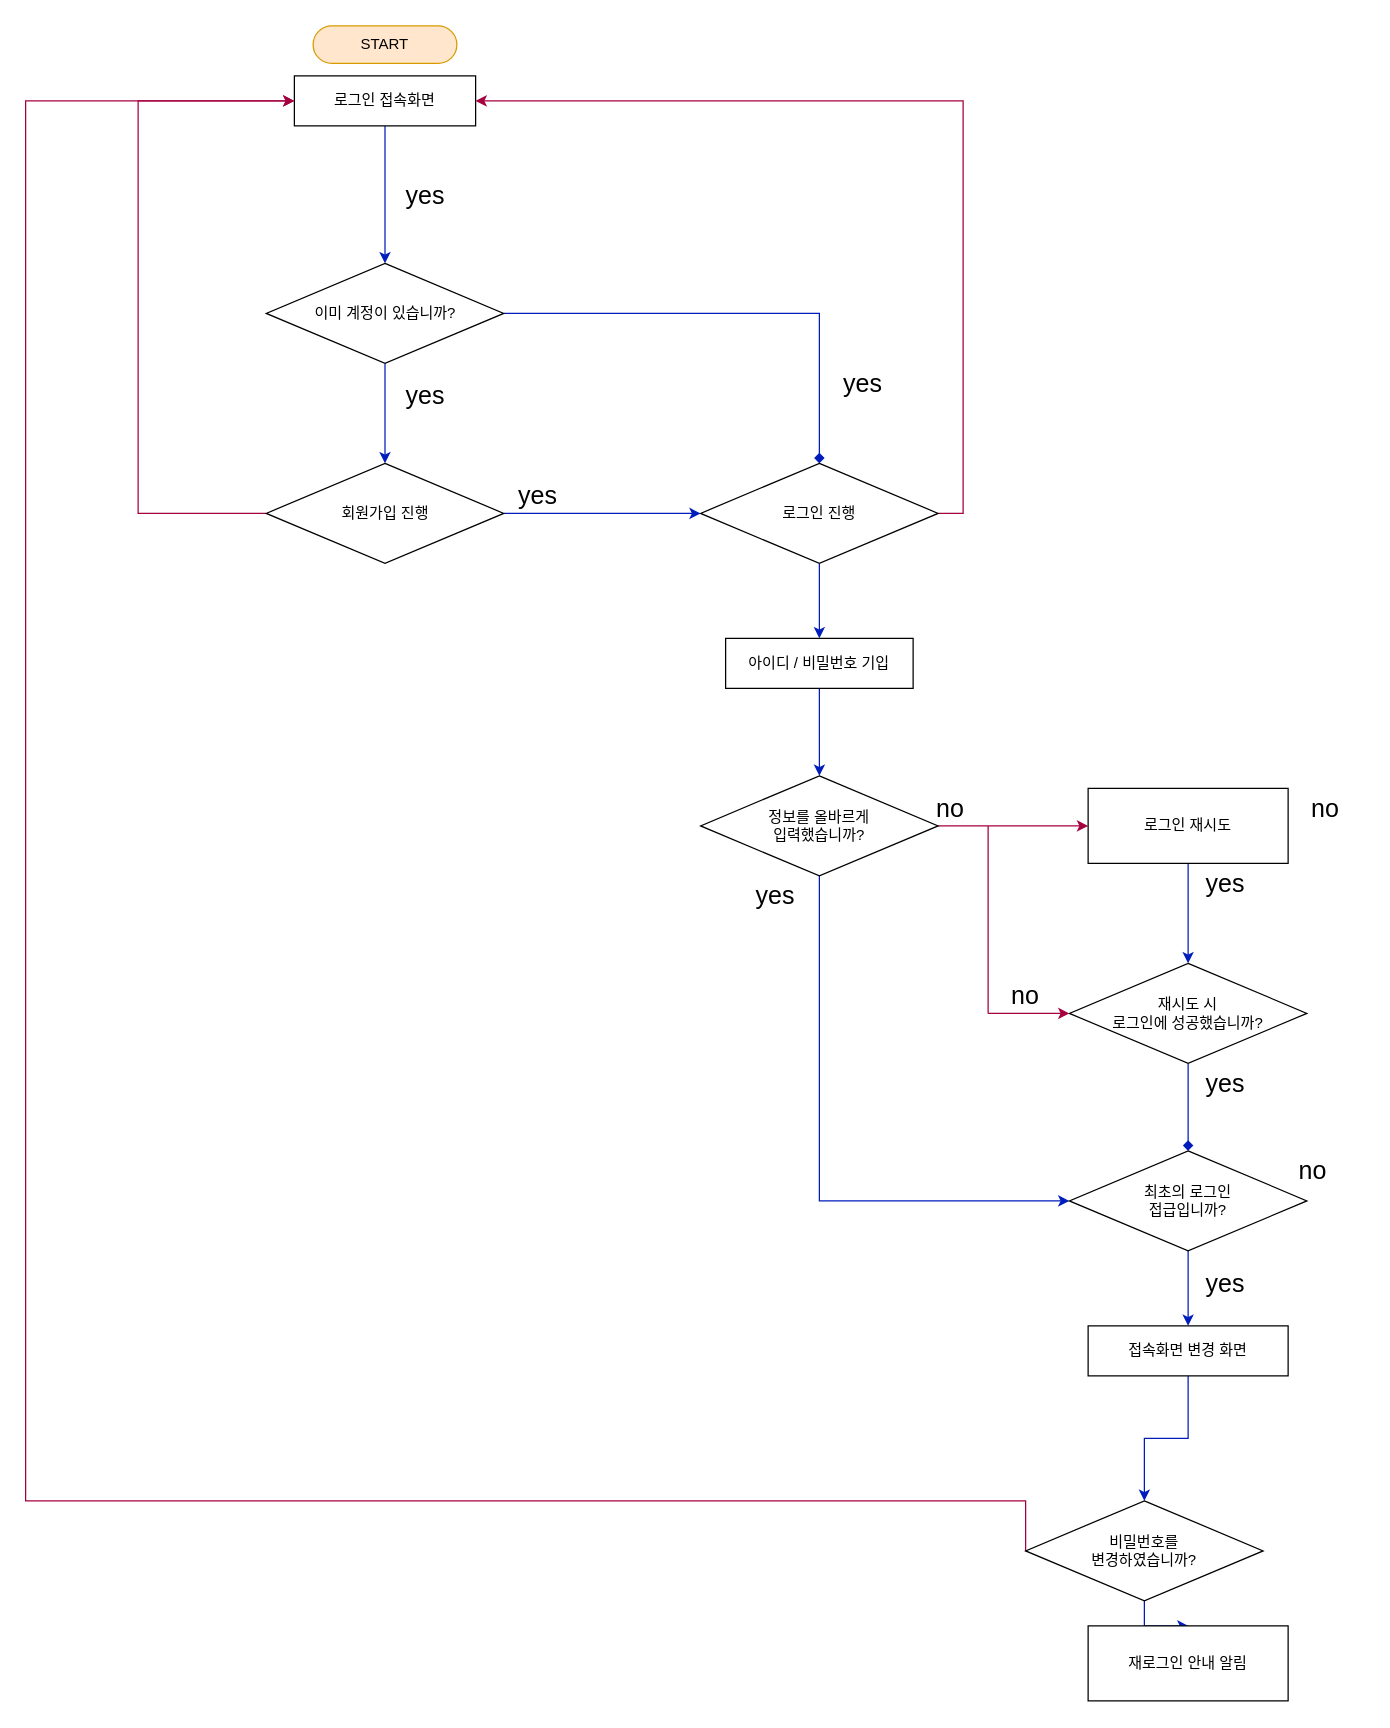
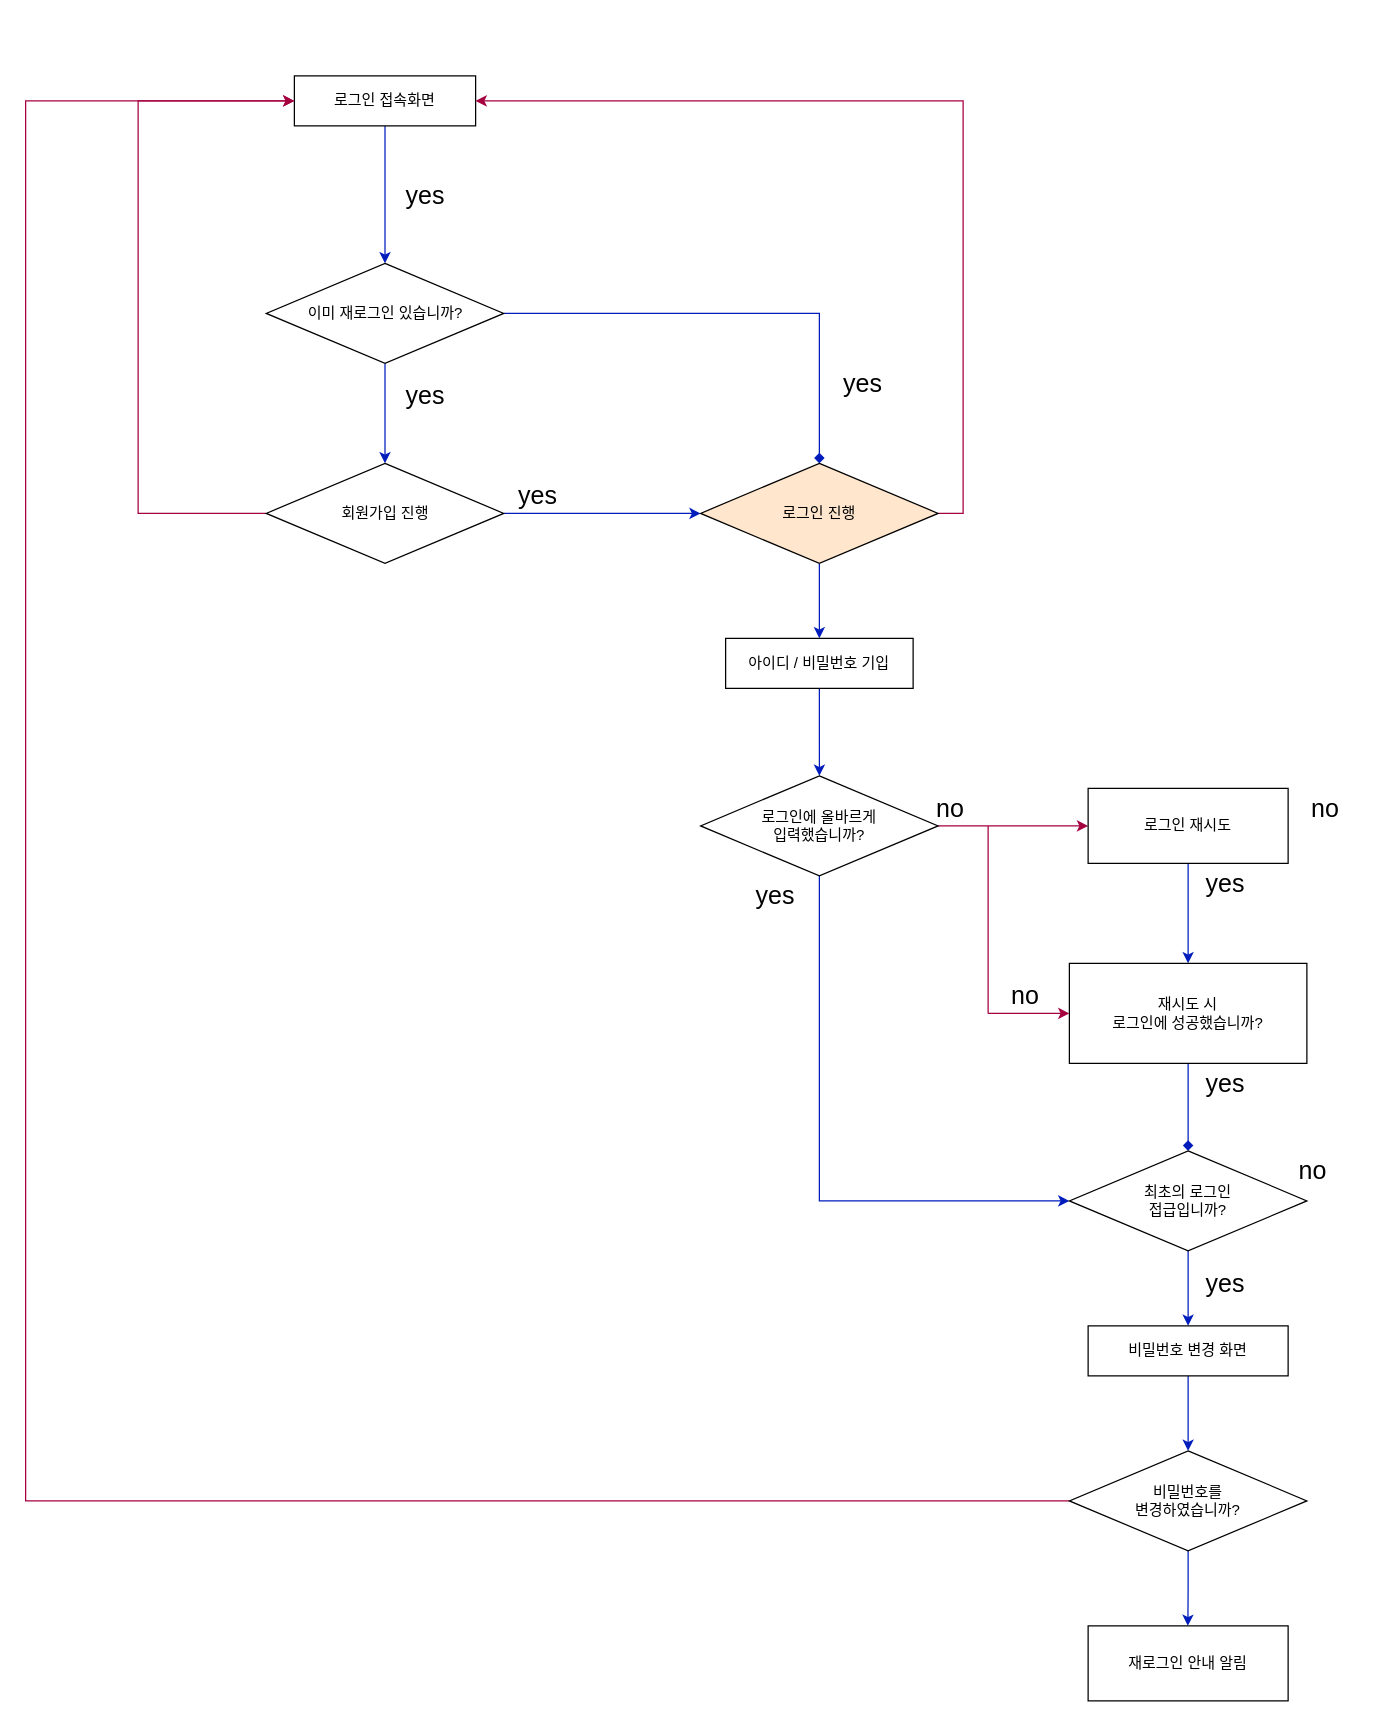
  <mxCell id="0" />
  <mxCell id="1" parent="0" />
  <mxCell id="2" style="edgeStyle=orthogonalEdgeStyle;rounded=0;orthogonalLoop=1;jettySize=auto;html=1;fillColor=#0050ef;strokeColor=#001DBC;" edge="1" parent="1" source="3" target="7"><mxGeometry relative="1" as="geometry"><mxPoint x="307.5" y="220" as="targetPoint" /></mxGeometry></mxCell>
  <mxCell id="3" value="로그인 접속화면" style="rounded=0;whiteSpace=wrap;html=1;" vertex="1" parent="1"><mxGeometry x="235" y="60" width="145" height="40" as="geometry" /></mxCell>
- <mxCell id="4" value="START" style="rounded=1;whiteSpace=wrap;html=1;fillColor=#ffe6cc;strokeColor=#d79b00;arcSize=50;" vertex="1" parent="1"><mxGeometry x="250" y="20" width="115" height="30" as="geometry" /></mxCell>
  <mxCell id="5" value="" style="edgeStyle=orthogonalEdgeStyle;rounded=0;orthogonalLoop=1;jettySize=auto;html=1;fillColor=#0050ef;strokeColor=#001DBC;" edge="1" parent="1" source="7" target="10"><mxGeometry relative="1" as="geometry" /></mxCell>
  <mxCell id="6" style="edgeStyle=orthogonalEdgeStyle;rounded=0;orthogonalLoop=1;jettySize=auto;html=1;exitX=1;exitY=0.5;exitDx=0;exitDy=0;fillColor=#0050ef;strokeColor=#001DBC;endArrow=diamond;" edge="1" parent="1" source="7" target="13"><mxGeometry relative="1" as="geometry" /></mxCell>
- <mxCell id="7" value="이미 계정이 있습니까?" style="rhombus;whiteSpace=wrap;html=1;" vertex="1" parent="1"><mxGeometry x="212.5" y="210" width="190" height="80" as="geometry" /></mxCell>
+ <mxCell id="7" value="이미 재로그인 있습니까?" style="rhombus;whiteSpace=wrap;html=1;" vertex="1" parent="1"><mxGeometry x="212.5" y="210" width="190" height="80" as="geometry" /></mxCell>
  <mxCell id="8" style="edgeStyle=orthogonalEdgeStyle;rounded=0;orthogonalLoop=1;jettySize=auto;html=1;exitX=0;exitY=0.5;exitDx=0;exitDy=0;entryX=0;entryY=0.5;entryDx=0;entryDy=0;fillColor=#d80073;strokeColor=#A50040;" edge="1" parent="1" source="10" target="3"><mxGeometry relative="1" as="geometry"><Array as="points"><mxPoint x="110" y="410" /><mxPoint x="110" y="80" /></Array></mxGeometry></mxCell>
  <mxCell id="9" style="edgeStyle=orthogonalEdgeStyle;rounded=0;orthogonalLoop=1;jettySize=auto;html=1;exitX=1;exitY=0.5;exitDx=0;exitDy=0;fillColor=#0050ef;strokeColor=#001DBC;" edge="1" parent="1" source="10" target="13"><mxGeometry relative="1" as="geometry" /></mxCell>
  <mxCell id="10" value="회원가입 진행" style="rhombus;whiteSpace=wrap;html=1;" vertex="1" parent="1"><mxGeometry x="212.5" y="370" width="190" height="80" as="geometry" /></mxCell>
  <mxCell id="11" style="edgeStyle=orthogonalEdgeStyle;rounded=0;orthogonalLoop=1;jettySize=auto;html=1;exitX=1;exitY=0.5;exitDx=0;exitDy=0;entryX=1;entryY=0.5;entryDx=0;entryDy=0;fillColor=#d80073;strokeColor=#A50040;" edge="1" parent="1" source="13" target="3"><mxGeometry relative="1" as="geometry" /></mxCell>
  <mxCell id="12" style="edgeStyle=orthogonalEdgeStyle;rounded=0;orthogonalLoop=1;jettySize=auto;html=1;exitX=0.5;exitY=1;exitDx=0;exitDy=0;fillColor=#0050ef;strokeColor=#001DBC;" edge="1" parent="1" source="13" target="15"><mxGeometry relative="1" as="geometry"><mxPoint x="655.421" y="540" as="targetPoint" /></mxGeometry></mxCell>
- <mxCell id="13" value="로그인 진행" style="rhombus;whiteSpace=wrap;html=1;" vertex="1" parent="1"><mxGeometry x="560" y="370" width="190" height="80" as="geometry" /></mxCell>
+ <mxCell id="13" value="로그인 진행" style="rhombus;whiteSpace=wrap;html=1;fillColor=#ffe6cc;" vertex="1" parent="1"><mxGeometry x="560" y="370" width="190" height="80" as="geometry" /></mxCell>
  <mxCell id="14" style="edgeStyle=orthogonalEdgeStyle;rounded=0;orthogonalLoop=1;jettySize=auto;html=1;exitX=0.5;exitY=1;exitDx=0;exitDy=0;fillColor=#0050ef;strokeColor=#001DBC;" edge="1" parent="1" source="15"><mxGeometry relative="1" as="geometry"><mxPoint x="655.021" y="620" as="targetPoint" /></mxGeometry></mxCell>
  <mxCell id="15" value="아이디 / 비밀번호 기입" style="rounded=0;whiteSpace=wrap;html=1;" vertex="1" parent="1"><mxGeometry x="580" y="510" width="150" height="40" as="geometry" /></mxCell>
  <mxCell id="16" style="edgeStyle=orthogonalEdgeStyle;rounded=0;orthogonalLoop=1;jettySize=auto;html=1;exitX=1;exitY=0.5;exitDx=0;exitDy=0;fillColor=#d80073;strokeColor=#A50040;" edge="1" parent="1" source="18" target="20"><mxGeometry relative="1" as="geometry"><mxPoint x="820" y="660.333" as="targetPoint" /></mxGeometry></mxCell>
  <mxCell id="17" style="edgeStyle=orthogonalEdgeStyle;rounded=0;orthogonalLoop=1;jettySize=auto;html=1;exitX=0.5;exitY=1;exitDx=0;exitDy=0;entryX=0;entryY=0.5;entryDx=0;entryDy=0;fillColor=#0050ef;strokeColor=#001DBC;" edge="1" parent="1" source="18" target="24"><mxGeometry relative="1" as="geometry" /></mxCell>
- <mxCell id="18" value="정보를 올바르게&lt;div&gt;입력했습니까?&lt;/div&gt;" style="rhombus;whiteSpace=wrap;html=1;" vertex="1" parent="1"><mxGeometry x="560" y="620" width="190" height="80" as="geometry" /></mxCell>
+ <mxCell id="18" value="로그인에 올바르게&lt;div&gt;입력했습니까?&lt;/div&gt;" style="rhombus;whiteSpace=wrap;html=1;" vertex="1" parent="1"><mxGeometry x="560" y="620" width="190" height="80" as="geometry" /></mxCell>
  <mxCell id="19" style="edgeStyle=orthogonalEdgeStyle;rounded=0;orthogonalLoop=1;jettySize=auto;html=1;exitX=0.5;exitY=1;exitDx=0;exitDy=0;entryX=0.5;entryY=0;entryDx=0;entryDy=0;fillColor=#0050ef;strokeColor=#001DBC;" edge="1" parent="1" source="20" target="22"><mxGeometry relative="1" as="geometry" /></mxCell>
  <mxCell id="20" value="로그인 재시도" style="rounded=0;whiteSpace=wrap;html=1;" vertex="1" parent="1"><mxGeometry x="870" y="630" width="160" height="60" as="geometry" /></mxCell>
  <mxCell id="21" style="edgeStyle=orthogonalEdgeStyle;rounded=0;orthogonalLoop=1;jettySize=auto;html=1;exitX=0.5;exitY=1;exitDx=0;exitDy=0;entryX=0.5;entryY=0;entryDx=0;entryDy=0;fillColor=#0050ef;strokeColor=#001DBC;endArrow=diamond;" edge="1" parent="1" source="22" target="24"><mxGeometry relative="1" as="geometry" /></mxCell>
- <mxCell id="22" value="&lt;div&gt;재시도 시&lt;/div&gt;&lt;span style=&quot;background-color: initial;&quot;&gt;로그인에 성공했습니까?&lt;/span&gt;" style="rhombus;whiteSpace=wrap;html=1;" vertex="1" parent="1"><mxGeometry x="855" y="770" width="190" height="80" as="geometry" /></mxCell>
+ <mxCell id="22" value="&lt;div&gt;재시도 시&lt;/div&gt;&lt;span style=&quot;background-color: initial;&quot;&gt;로그인에 성공했습니까?&lt;/span&gt;" style="whiteSpace=wrap;html=1;rounded=0;" vertex="1" parent="1"><mxGeometry x="855" y="770" width="190" height="80" as="geometry" /></mxCell>
  <mxCell id="23" style="edgeStyle=orthogonalEdgeStyle;rounded=0;orthogonalLoop=1;jettySize=auto;html=1;exitX=0.5;exitY=1;exitDx=0;exitDy=0;fillColor=#0050ef;strokeColor=#001DBC;" edge="1" parent="1" source="24" target="28"><mxGeometry relative="1" as="geometry"><mxPoint x="950.241" y="1050" as="targetPoint" /></mxGeometry></mxCell>
  <mxCell id="24" value="최초의 로그인&lt;div&gt;접급입니까?&lt;/div&gt;" style="rhombus;whiteSpace=wrap;html=1;" vertex="1" parent="1"><mxGeometry x="855" y="920" width="190" height="80" as="geometry" /></mxCell>
  <mxCell id="25" value="" style="endArrow=classic;html=1;rounded=0;entryX=0;entryY=0.5;entryDx=0;entryDy=0;fillColor=#d80073;strokeColor=#A50040;" edge="1" parent="1" target="22"><mxGeometry width="50" height="50" relative="1" as="geometry"><mxPoint x="790" y="810" as="sourcePoint" /><mxPoint x="880" y="710" as="targetPoint" /></mxGeometry></mxCell>
  <mxCell id="26" value="" style="endArrow=none;html=1;rounded=0;fillColor=#d80073;strokeColor=#A50040;" edge="1" parent="1"><mxGeometry width="50" height="50" relative="1" as="geometry"><mxPoint x="790" y="810" as="sourcePoint" /><mxPoint x="790" y="660" as="targetPoint" /></mxGeometry></mxCell>
  <mxCell id="27" style="edgeStyle=orthogonalEdgeStyle;rounded=0;orthogonalLoop=1;jettySize=auto;html=1;exitX=0.5;exitY=1;exitDx=0;exitDy=0;entryX=0.5;entryY=0;entryDx=0;entryDy=0;fillColor=#0050ef;strokeColor=#001DBC;" edge="1" parent="1" source="28" target="31"><mxGeometry relative="1" as="geometry"><mxPoint x="950.286" y="1140" as="targetPoint" /></mxGeometry></mxCell>
- <mxCell id="28" value="접속화면 변경 화면" style="rounded=0;whiteSpace=wrap;html=1;" vertex="1" parent="1"><mxGeometry x="870" y="1060" width="160" height="40" as="geometry" /></mxCell>
+ <mxCell id="28" value="비밀번호 변경 화면" style="rounded=0;whiteSpace=wrap;html=1;" vertex="1" parent="1"><mxGeometry x="870" y="1060" width="160" height="40" as="geometry" /></mxCell>
  <mxCell id="29" style="edgeStyle=orthogonalEdgeStyle;rounded=0;orthogonalLoop=1;jettySize=auto;html=1;exitX=0.5;exitY=1;exitDx=0;exitDy=0;fillColor=#0050ef;strokeColor=#001DBC;" edge="1" parent="1" source="31"><mxGeometry relative="1" as="geometry"><mxPoint x="949.8" y="1300" as="targetPoint" /></mxGeometry></mxCell>
  <mxCell id="30" style="edgeStyle=orthogonalEdgeStyle;rounded=0;orthogonalLoop=1;jettySize=auto;html=1;exitX=0;exitY=0.5;exitDx=0;exitDy=0;fillColor=#d80073;strokeColor=#A50040;entryX=0;entryY=0.5;entryDx=0;entryDy=0;" edge="1" parent="1" source="31" target="3"><mxGeometry relative="1" as="geometry"><mxPoint x="220" y="80" as="targetPoint" /><Array as="points"><mxPoint x="20" y="1200" /><mxPoint x="20" y="80" /></Array></mxGeometry></mxCell>
- <mxCell id="31" value="비밀번호를&lt;div&gt;변경하였습니까?&lt;/div&gt;" style="rhombus;whiteSpace=wrap;html=1;" vertex="1" parent="1"><mxGeometry x="820" y="1200" width="190" height="80" as="geometry" /></mxCell>
+ <mxCell id="31" value="비밀번호를&lt;div&gt;변경하였습니까?&lt;/div&gt;" style="rhombus;whiteSpace=wrap;html=1;" vertex="1" parent="1"><mxGeometry x="855" y="1160" width="190" height="80" as="geometry" /></mxCell>
  <mxCell id="32" value="재로그인 안내 알림" style="rounded=0;whiteSpace=wrap;html=1;" vertex="1" parent="1"><mxGeometry x="870" y="1300" width="160" height="60" as="geometry" /></mxCell>
  <mxCell id="33" value="no" style="text;html=1;align=center;verticalAlign=middle;whiteSpace=wrap;rounded=0;fontSize=20;" vertex="1" parent="1"><mxGeometry x="730" y="630" width="60" height="30" as="geometry" /></mxCell>
  <mxCell id="34" value="yes" style="text;html=1;align=center;verticalAlign=middle;whiteSpace=wrap;rounded=0;fontSize=20;" vertex="1" parent="1"><mxGeometry x="590" y="700" width="60" height="30" as="geometry" /></mxCell>
  <mxCell id="35" value="yes" style="text;html=1;align=center;verticalAlign=middle;whiteSpace=wrap;rounded=0;fontSize=20;" vertex="1" parent="1"><mxGeometry x="660" y="290" width="60" height="30" as="geometry" /></mxCell>
  <mxCell id="36" value="yes" style="text;html=1;align=center;verticalAlign=middle;whiteSpace=wrap;rounded=0;fontSize=20;" vertex="1" parent="1"><mxGeometry x="310" y="300" width="60" height="30" as="geometry" /></mxCell>
  <mxCell id="37" value="yes" style="text;html=1;align=center;verticalAlign=middle;whiteSpace=wrap;rounded=0;fontSize=20;" vertex="1" parent="1"><mxGeometry x="310" y="140" width="60" height="30" as="geometry" /></mxCell>
  <mxCell id="38" value="no" style="text;html=1;align=center;verticalAlign=middle;whiteSpace=wrap;rounded=0;fontSize=20;" vertex="1" parent="1"><mxGeometry x="1030" y="630" width="60" height="30" as="geometry" /></mxCell>
  <mxCell id="39" value="no" style="text;html=1;align=center;verticalAlign=middle;whiteSpace=wrap;rounded=0;fontSize=20;" vertex="1" parent="1"><mxGeometry x="790" y="780" width="60" height="30" as="geometry" /></mxCell>
  <mxCell id="40" value="no" style="text;html=1;align=center;verticalAlign=middle;whiteSpace=wrap;rounded=0;fontSize=20;" vertex="1" parent="1"><mxGeometry x="1020" y="920" width="60" height="30" as="geometry" /></mxCell>
  <mxCell id="41" value="yes" style="text;html=1;align=center;verticalAlign=middle;whiteSpace=wrap;rounded=0;fontSize=20;" vertex="1" parent="1"><mxGeometry x="400" y="380" width="60" height="30" as="geometry" /></mxCell>
  <mxCell id="42" value="yes" style="text;html=1;align=center;verticalAlign=middle;whiteSpace=wrap;rounded=0;fontSize=20;" vertex="1" parent="1"><mxGeometry x="950" y="850" width="60" height="30" as="geometry" /></mxCell>
  <mxCell id="43" value="yes" style="text;html=1;align=center;verticalAlign=middle;whiteSpace=wrap;rounded=0;fontSize=20;" vertex="1" parent="1"><mxGeometry x="950" y="1010" width="60" height="30" as="geometry" /></mxCell>
  <mxCell id="44" value="yes" style="text;html=1;align=center;verticalAlign=middle;whiteSpace=wrap;rounded=0;fontSize=20;" vertex="1" parent="1"><mxGeometry x="950" y="690" width="60" height="30" as="geometry" /></mxCell>
